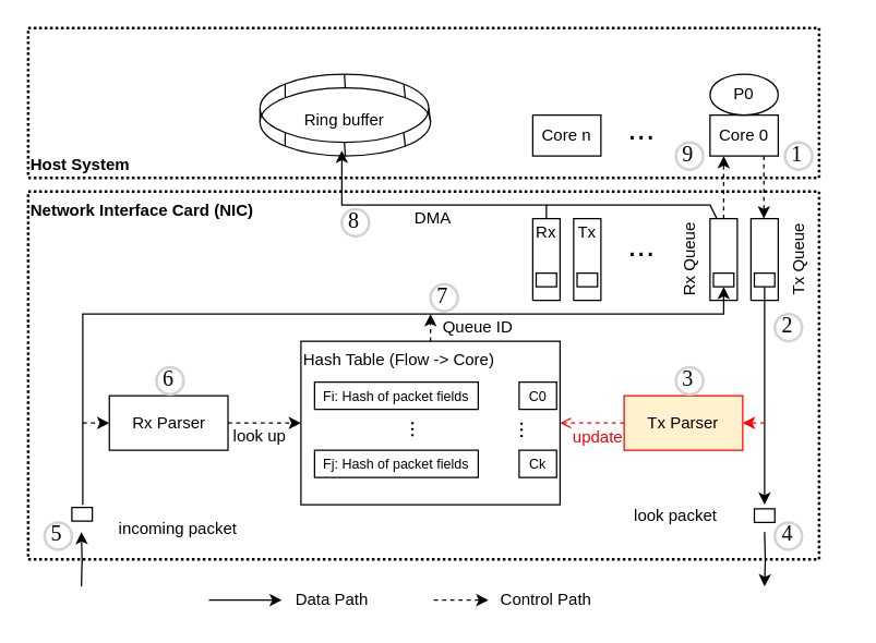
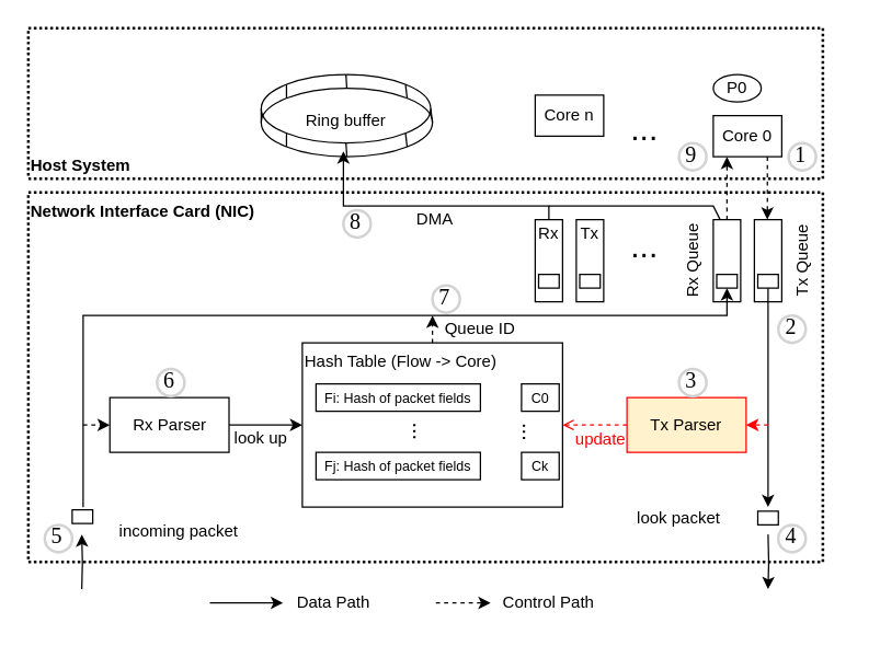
  <mxCell id="0" />
  <mxCell id="1" parent="0" />
  <mxCell id="2" value="&lt;b&gt;Host System&lt;/b&gt;" style="rounded=0;whiteSpace=wrap;html=1;dashed=1;dashPattern=1 1;strokeWidth=2;fillColor=none;verticalAlign=bottom;align=left;" vertex="1" parent="1"><mxGeometry x="20" y="20" width="580" height="110" as="geometry" /></mxCell>
  <mxCell id="3" value="&lt;font style=&quot;font-size: 12px&quot;&gt;&lt;b&gt;Network Interface Card (NIC)&lt;/b&gt;&lt;/font&gt;" style="rounded=0;whiteSpace=wrap;html=1;fillColor=none;verticalAlign=top;dashed=1;dashPattern=1 1;strokeWidth=2;align=left;" vertex="1" parent="1"><mxGeometry x="20" y="140" width="580" height="270" as="geometry" /></mxCell>
  <mxCell id="4" value="" style="ellipse;whiteSpace=wrap;html=1;verticalAlign=top;fillColor=none;" vertex="1" parent="1"><mxGeometry x="190" y="64" width="125" height="50" as="geometry" /></mxCell>
  <mxCell id="5" style="edgeStyle=none;rounded=0;orthogonalLoop=1;jettySize=auto;html=1;entryX=0.5;entryY=0;entryDx=0;entryDy=0;fontSize=16;fontColor=#000000;endArrow=classic;endFill=1;strokeColor=#000000;dashed=1;exitX=0.5;exitY=0;exitDx=0;exitDy=0;" edge="1" parent="1" source="9"><mxGeometry relative="1" as="geometry"><mxPoint x="530" y="114" as="targetPoint" /></mxGeometry></mxCell>
  <mxCell id="6" value="Core 0" style="rounded=0;whiteSpace=wrap;html=1;" vertex="1" parent="1"><mxGeometry x="520" y="84" width="50" height="30" as="geometry" /></mxCell>
- <mxCell id="7" value="P0" style="ellipse;whiteSpace=wrap;html=1;" vertex="1" parent="1"><mxGeometry x="520" y="54" width="50" height="30" as="geometry" /></mxCell>
+ <mxCell id="7" value="P0" style="ellipse;whiteSpace=wrap;html=1;" vertex="1" parent="1"><mxGeometry x="520" y="54" width="35" height="20" as="geometry" /></mxCell>
  <mxCell id="8" style="edgeStyle=none;rounded=0;orthogonalLoop=1;jettySize=auto;html=1;exitX=0.25;exitY=0;exitDx=0;exitDy=0;fontSize=16;fontColor=#000000;endArrow=none;endFill=0;strokeColor=#000000;" edge="1" parent="1" source="9"><mxGeometry relative="1" as="geometry"><mxPoint x="400" y="150" as="targetPoint" /><Array as="points"><mxPoint x="520" y="150" /></Array></mxGeometry></mxCell>
  <mxCell id="9" value="" style="rounded=0;whiteSpace=wrap;html=1;fontStyle=0" vertex="1" parent="1"><mxGeometry x="520" y="160" width="20" height="60" as="geometry" /></mxCell>
  <mxCell id="10" value="" style="rounded=0;whiteSpace=wrap;html=1;fontStyle=0" vertex="1" parent="1"><mxGeometry x="550" y="160" width="20" height="60" as="geometry" /></mxCell>
  <mxCell id="11" value="Rx Queue" style="text;html=1;strokeColor=none;fillColor=none;align=center;verticalAlign=middle;whiteSpace=wrap;rounded=0;rotation=-90;" vertex="1" parent="1"><mxGeometry x="470" y="180" width="70" height="20" as="geometry" /></mxCell>
  <mxCell id="12" value="Tx Queue" style="text;html=1;strokeColor=none;fillColor=none;align=center;verticalAlign=middle;whiteSpace=wrap;rounded=0;rotation=-90;" vertex="1" parent="1"><mxGeometry x="550" y="180" width="70" height="20" as="geometry" /></mxCell>
  <mxCell id="13" value="" style="rounded=0;whiteSpace=wrap;html=1;" vertex="1" parent="1"><mxGeometry x="522.5" y="200" width="15" height="10" as="geometry" /></mxCell>
  <mxCell id="14" style="rounded=0;orthogonalLoop=1;jettySize=auto;html=1;" edge="1" parent="1" source="15"><mxGeometry relative="1" as="geometry"><mxPoint x="560" y="370" as="targetPoint" /><Array as="points"><mxPoint x="560" y="310" /></Array></mxGeometry></mxCell>
  <mxCell id="15" value="" style="rounded=0;whiteSpace=wrap;html=1;" vertex="1" parent="1"><mxGeometry x="552.5" y="200" width="15" height="10" as="geometry" /></mxCell>
  <mxCell id="16" style="edgeStyle=none;rounded=0;orthogonalLoop=1;jettySize=auto;html=1;exitX=0.5;exitY=0;exitDx=0;exitDy=0;dashed=1;" edge="1" parent="1" source="17"><mxGeometry relative="1" as="geometry"><mxPoint x="315" y="230" as="targetPoint" /></mxGeometry></mxCell>
  <mxCell id="17" value="Hash Table (Flow -&amp;gt; Core)" style="rounded=0;whiteSpace=wrap;html=1;align=left;verticalAlign=top;fontStyle=0" vertex="1" parent="1"><mxGeometry x="220" y="250" width="190" height="120" as="geometry" /></mxCell>
  <mxCell id="18" style="edgeStyle=orthogonalEdgeStyle;rounded=0;orthogonalLoop=1;jettySize=auto;html=1;" edge="1" parent="1"><mxGeometry relative="1" as="geometry"><mxPoint x="560" y="430" as="targetPoint" /><mxPoint x="560" y="390" as="sourcePoint" /></mxGeometry></mxCell>
  <mxCell id="19" value="" style="rounded=0;whiteSpace=wrap;html=1;" vertex="1" parent="1"><mxGeometry x="552.5" y="373" width="15" height="10" as="geometry" /></mxCell>
  <mxCell id="20" style="edgeStyle=none;rounded=0;orthogonalLoop=1;jettySize=auto;html=1;entryX=1;entryY=0.5;entryDx=0;entryDy=0;dashed=1;strokeColor=#FF0000;" edge="1" parent="1" target="22"><mxGeometry relative="1" as="geometry"><mxPoint x="484" y="370" as="targetPoint" /><mxPoint x="560" y="310" as="sourcePoint" /></mxGeometry></mxCell>
  <mxCell id="21" style="edgeStyle=none;rounded=0;orthogonalLoop=1;jettySize=auto;html=1;exitX=0;exitY=0.5;exitDx=0;exitDy=0;entryX=1;entryY=0.5;entryDx=0;entryDy=0;dashed=1;strokeColor=#FF0000;endArrow=open;" edge="1" parent="1" source="22" target="17"><mxGeometry relative="1" as="geometry" /></mxCell>
  <mxCell id="22" value="Tx Parser" style="rounded=0;whiteSpace=wrap;html=1;strokeColor=#FF0000;fontStyle=0;perimeterSpacing=0;fillColor=#fff2cc;" vertex="1" parent="1"><mxGeometry x="457" y="290" width="87" height="40" as="geometry" /></mxCell>
  <mxCell id="23" value="" style="rounded=0;whiteSpace=wrap;html=1;" vertex="1" parent="1"><mxGeometry x="52" y="372" width="15" height="10" as="geometry" /></mxCell>
  <mxCell id="24" style="edgeStyle=none;rounded=0;orthogonalLoop=1;jettySize=auto;html=1;dashed=1;entryX=0;entryY=0.5;entryDx=0;entryDy=0;" edge="1" parent="1" target="26"><mxGeometry relative="1" as="geometry"><mxPoint x="60" y="310" as="targetPoint" /><mxPoint x="60" y="310" as="sourcePoint" /></mxGeometry></mxCell>
- <mxCell id="25" style="edgeStyle=none;rounded=0;orthogonalLoop=1;jettySize=auto;html=1;exitX=1;exitY=0.5;exitDx=0;exitDy=0;entryX=0;entryY=0.5;entryDx=0;entryDy=0;dashed=1;" edge="1" parent="1" source="26" target="17"><mxGeometry relative="1" as="geometry" /></mxCell>
+ <mxCell id="25" style="edgeStyle=none;rounded=0;orthogonalLoop=1;jettySize=auto;html=1;exitX=1;exitY=0.5;exitDx=0;exitDy=0;entryX=0;entryY=0.5;entryDx=0;entryDy=0;dashed=0;" edge="1" parent="1" source="26" target="17"><mxGeometry relative="1" as="geometry" /></mxCell>
  <mxCell id="26" value="Rx Parser" style="rounded=0;whiteSpace=wrap;html=1;fontStyle=0" vertex="1" parent="1"><mxGeometry x="79.5" y="290" width="87" height="40" as="geometry" /></mxCell>
  <mxCell id="27" style="rounded=0;orthogonalLoop=1;jettySize=auto;html=1;entryX=0.5;entryY=1;entryDx=0;entryDy=0;" edge="1" parent="1" target="13"><mxGeometry relative="1" as="geometry"><mxPoint x="60" y="320" as="sourcePoint" /><mxPoint x="70" y="390" as="targetPoint" /><Array as="points"><mxPoint x="60" y="370" /><mxPoint x="60" y="230" /><mxPoint x="530" y="230" /></Array></mxGeometry></mxCell>
  <mxCell id="28" style="edgeStyle=orthogonalEdgeStyle;rounded=0;orthogonalLoop=1;jettySize=auto;html=1;" edge="1" parent="1"><mxGeometry relative="1" as="geometry"><mxPoint x="59" y="390" as="targetPoint" /><mxPoint x="59" y="430" as="sourcePoint" /></mxGeometry></mxCell>
- <mxCell id="29" value="Core n" style="rounded=0;whiteSpace=wrap;html=1;" vertex="1" parent="1"><mxGeometry x="390" y="84" width="50" height="30" as="geometry" /></mxCell>
+ <mxCell id="29" value="Core n" style="rounded=0;whiteSpace=wrap;html=1;" vertex="1" parent="1"><mxGeometry x="390" y="69" width="50" height="30" as="geometry" /></mxCell>
  <mxCell id="30" value="" style="rounded=0;whiteSpace=wrap;html=1;" vertex="1" parent="1"><mxGeometry x="390" y="160" width="20" height="60" as="geometry" /></mxCell>
  <mxCell id="31" value="" style="rounded=0;whiteSpace=wrap;html=1;fontStyle=0" vertex="1" parent="1"><mxGeometry x="420" y="160" width="20" height="60" as="geometry" /></mxCell>
  <mxCell id="32" value="" style="rounded=0;whiteSpace=wrap;html=1;" vertex="1" parent="1"><mxGeometry x="392.5" y="200" width="15" height="10" as="geometry" /></mxCell>
  <mxCell id="33" value="" style="rounded=0;whiteSpace=wrap;html=1;" vertex="1" parent="1"><mxGeometry x="422.5" y="200" width="15" height="10" as="geometry" /></mxCell>
  <mxCell id="34" value="&lt;font style=&quot;font-size: 24px&quot;&gt;...&lt;/font&gt;" style="text;html=1;strokeColor=none;fillColor=none;align=center;verticalAlign=middle;whiteSpace=wrap;rounded=0;" vertex="1" parent="1"><mxGeometry x="450" y="84" width="40" height="20" as="geometry" /></mxCell>
  <mxCell id="35" value="&lt;font style=&quot;font-size: 24px&quot;&gt;...&lt;/font&gt;" style="text;html=1;strokeColor=none;fillColor=none;align=center;verticalAlign=middle;whiteSpace=wrap;rounded=0;" vertex="1" parent="1"><mxGeometry x="450" y="170" width="40" height="20" as="geometry" /></mxCell>
  <mxCell id="36" style="edgeStyle=none;rounded=0;orthogonalLoop=1;jettySize=auto;html=1;exitX=0.5;exitY=0;exitDx=0;exitDy=0;entryX=0.5;entryY=0;entryDx=0;entryDy=0;endArrow=none;endFill=0;" edge="1" parent="1" source="44" target="4"><mxGeometry relative="1" as="geometry" /></mxCell>
  <mxCell id="37" style="edgeStyle=none;rounded=0;orthogonalLoop=1;jettySize=auto;html=1;exitX=1;exitY=0;exitDx=0;exitDy=0;entryX=1;entryY=0;entryDx=0;entryDy=0;endArrow=none;endFill=0;" edge="1" parent="1" source="44" target="4"><mxGeometry relative="1" as="geometry" /></mxCell>
  <mxCell id="38" style="edgeStyle=none;rounded=0;orthogonalLoop=1;jettySize=auto;html=1;exitX=1;exitY=0.5;exitDx=0;exitDy=0;entryX=1;entryY=0.5;entryDx=0;entryDy=0;endArrow=none;endFill=0;" edge="1" parent="1" source="44" target="4"><mxGeometry relative="1" as="geometry" /></mxCell>
  <mxCell id="39" style="edgeStyle=none;rounded=0;orthogonalLoop=1;jettySize=auto;html=1;exitX=1;exitY=1;exitDx=0;exitDy=0;entryX=1;entryY=1;entryDx=0;entryDy=0;endArrow=none;endFill=0;" edge="1" parent="1" source="44" target="4"><mxGeometry relative="1" as="geometry" /></mxCell>
  <mxCell id="40" style="edgeStyle=none;rounded=0;orthogonalLoop=1;jettySize=auto;html=1;exitX=0.5;exitY=1;exitDx=0;exitDy=0;entryX=0.5;entryY=1;entryDx=0;entryDy=0;endArrow=none;endFill=0;" edge="1" parent="1" source="44" target="4"><mxGeometry relative="1" as="geometry" /></mxCell>
  <mxCell id="41" style="edgeStyle=none;rounded=0;orthogonalLoop=1;jettySize=auto;html=1;exitX=0;exitY=1;exitDx=0;exitDy=0;entryX=0;entryY=1;entryDx=0;entryDy=0;endArrow=none;endFill=0;" edge="1" parent="1" source="44" target="4"><mxGeometry relative="1" as="geometry" /></mxCell>
  <mxCell id="42" style="edgeStyle=none;rounded=0;orthogonalLoop=1;jettySize=auto;html=1;exitX=0;exitY=0.5;exitDx=0;exitDy=0;entryX=0;entryY=0.5;entryDx=0;entryDy=0;endArrow=none;endFill=0;" edge="1" parent="1" source="44" target="4"><mxGeometry relative="1" as="geometry" /></mxCell>
  <mxCell id="43" style="edgeStyle=none;rounded=0;orthogonalLoop=1;jettySize=auto;html=1;exitX=0;exitY=0;exitDx=0;exitDy=0;entryX=0;entryY=0;entryDx=0;entryDy=0;endArrow=none;endFill=0;" edge="1" parent="1" source="44" target="4"><mxGeometry relative="1" as="geometry" /></mxCell>
  <mxCell id="44" value="" style="ellipse;whiteSpace=wrap;html=1;fillColor=none;verticalAlign=top;" vertex="1" parent="1"><mxGeometry x="190" y="54" width="123.75" height="50" as="geometry" /></mxCell>
  <mxCell id="45" value="Ring buffer" style="text;html=1;strokeColor=none;fillColor=none;align=center;verticalAlign=middle;whiteSpace=wrap;rounded=0;" vertex="1" parent="1"><mxGeometry x="217" y="78" width="70" height="20" as="geometry" /></mxCell>
  <mxCell id="46" value="Tx" style="text;html=1;strokeColor=none;fillColor=none;align=center;verticalAlign=middle;whiteSpace=wrap;rounded=0;" vertex="1" parent="1"><mxGeometry x="410" y="160" width="40" height="20" as="geometry" /></mxCell>
  <mxCell id="47" style="edgeStyle=none;rounded=0;orthogonalLoop=1;jettySize=auto;html=1;exitX=0.5;exitY=0;exitDx=0;exitDy=0;endArrow=classic;endFill=1;" edge="1" parent="1" source="48"><mxGeometry relative="1" as="geometry"><mxPoint x="250" y="110" as="targetPoint" /><Array as="points"><mxPoint x="400" y="150" /><mxPoint x="250" y="150" /></Array></mxGeometry></mxCell>
  <mxCell id="48" value="Rx" style="text;html=1;strokeColor=none;fillColor=none;align=center;verticalAlign=middle;whiteSpace=wrap;rounded=0;fontStyle=0" vertex="1" parent="1"><mxGeometry x="380" y="160" width="40" height="20" as="geometry" /></mxCell>
  <mxCell id="49" value="&lt;font style=&quot;font-size: 10px&quot;&gt;Fi: Hash of packet fields&lt;/font&gt;" style="rounded=0;whiteSpace=wrap;html=1;strokeWidth=1;fillColor=none;align=center;verticalAlign=middle;" vertex="1" parent="1"><mxGeometry x="230" y="280" width="120" height="20" as="geometry" /></mxCell>
  <mxCell id="50" value="C0" style="rounded=0;whiteSpace=wrap;html=1;strokeWidth=1;fillColor=none;align=center;verticalAlign=middle;fontSize=10;" vertex="1" parent="1"><mxGeometry x="380" y="280" width="27.5" height="20" as="geometry" /></mxCell>
  <mxCell id="51" value="Ck" style="rounded=0;whiteSpace=wrap;html=1;strokeWidth=1;fillColor=none;align=center;verticalAlign=middle;fontSize=10;" vertex="1" parent="1"><mxGeometry x="380" y="330" width="27.5" height="20" as="geometry" /></mxCell>
  <mxCell id="52" value="incoming packet" style="text;html=1;strokeColor=none;fillColor=none;align=center;verticalAlign=middle;whiteSpace=wrap;rounded=0;" vertex="1" parent="1"><mxGeometry x="85" y="378" width="90" height="20" as="geometry" /></mxCell>
  <mxCell id="53" value="look packet" style="text;html=1;strokeColor=none;fillColor=none;align=center;verticalAlign=middle;whiteSpace=wrap;rounded=0;" vertex="1" parent="1"><mxGeometry x="450" y="368" width="90" height="20" as="geometry" /></mxCell>
  <mxCell id="54" value="&lt;font style=&quot;font-size: 10px&quot;&gt;Fj: Hash of packet fields&lt;/font&gt;" style="rounded=0;whiteSpace=wrap;html=1;strokeWidth=1;fillColor=none;align=center;verticalAlign=middle;" vertex="1" parent="1"><mxGeometry x="230" y="330" width="120" height="20" as="geometry" /></mxCell>
  <mxCell id="55" value="&lt;font style=&quot;font-size: 16px;&quot;&gt;...&lt;/font&gt;" style="text;html=1;strokeColor=none;fillColor=none;align=center;verticalAlign=middle;whiteSpace=wrap;rounded=0;rotation=90;fontSize=16;" vertex="1" parent="1"><mxGeometry x="287" y="305" width="40" height="20" as="geometry" /></mxCell>
  <mxCell id="56" value="&lt;font style=&quot;font-size: 16px;&quot;&gt;...&lt;/font&gt;" style="text;html=1;strokeColor=none;fillColor=none;align=center;verticalAlign=middle;whiteSpace=wrap;rounded=0;rotation=90;fontSize=16;" vertex="1" parent="1"><mxGeometry x="367.5" y="305" width="40" height="20" as="geometry" /></mxCell>
  <mxCell id="57" value="1" style="ellipse;whiteSpace=wrap;html=1;aspect=fixed;strokeWidth=2;fontFamily=Tahoma;spacingBottom=4;spacingRight=2;strokeColor=#d3d3d3;fontSize=16;fillColor=none;align=center;verticalAlign=middle;" vertex="1" parent="1"><mxGeometry x="575" y="104" width="20" height="20" as="geometry" /></mxCell>
  <mxCell id="58" value="2" style="ellipse;whiteSpace=wrap;html=1;aspect=fixed;strokeWidth=2;fontFamily=Tahoma;spacingBottom=4;spacingRight=2;strokeColor=#d3d3d3;fontSize=16;fillColor=none;align=center;verticalAlign=middle;" vertex="1" parent="1"><mxGeometry x="567.5" y="230" width="20" height="20" as="geometry" /></mxCell>
  <mxCell id="59" value="4" style="ellipse;whiteSpace=wrap;html=1;aspect=fixed;strokeWidth=2;fontFamily=Tahoma;spacingBottom=4;spacingRight=2;strokeColor=#d3d3d3;fontSize=16;fillColor=none;align=center;verticalAlign=middle;" vertex="1" parent="1"><mxGeometry x="567.5" y="383" width="20" height="20" as="geometry" /></mxCell>
  <mxCell id="60" value="5" style="ellipse;whiteSpace=wrap;html=1;aspect=fixed;strokeWidth=2;fontFamily=Tahoma;spacingBottom=4;spacingRight=2;strokeColor=#d3d3d3;fontSize=16;fillColor=none;align=center;verticalAlign=middle;" vertex="1" parent="1"><mxGeometry x="32" y="383" width="20" height="20" as="geometry" /></mxCell>
  <mxCell id="61" value="6" style="ellipse;whiteSpace=wrap;html=1;aspect=fixed;strokeWidth=2;fontFamily=Tahoma;spacingBottom=4;spacingRight=2;strokeColor=#d3d3d3;fontSize=16;fillColor=none;align=center;verticalAlign=middle;" vertex="1" parent="1"><mxGeometry x="114" y="269" width="20" height="20" as="geometry" /></mxCell>
  <mxCell id="62" value="7" style="ellipse;whiteSpace=wrap;html=1;aspect=fixed;strokeWidth=2;fontFamily=Tahoma;spacingBottom=4;spacingRight=2;strokeColor=#d3d3d3;fontSize=16;fillColor=none;align=center;verticalAlign=middle;" vertex="1" parent="1"><mxGeometry x="315" y="208" width="20" height="20" as="geometry" /></mxCell>
  <mxCell id="63" value="3" style="ellipse;whiteSpace=wrap;html=1;aspect=fixed;strokeWidth=2;fontFamily=Tahoma;spacingBottom=4;spacingRight=2;strokeColor=#d3d3d3;fontSize=16;fillColor=none;align=center;verticalAlign=middle;" vertex="1" parent="1"><mxGeometry x="495" y="269" width="20" height="20" as="geometry" /></mxCell>
  <mxCell id="64" value="8" style="ellipse;whiteSpace=wrap;html=1;aspect=fixed;strokeWidth=2;fontFamily=Tahoma;spacingBottom=4;spacingRight=2;strokeColor=#d3d3d3;fontSize=16;fillColor=none;align=center;verticalAlign=middle;" vertex="1" parent="1"><mxGeometry x="250" y="153" width="20" height="20" as="geometry" /></mxCell>
  <mxCell id="65" style="edgeStyle=orthogonalEdgeStyle;rounded=0;orthogonalLoop=1;jettySize=auto;html=1;" edge="1" parent="1"><mxGeometry relative="1" as="geometry"><mxPoint x="206" y="440" as="targetPoint" /><mxPoint x="152.5" y="440" as="sourcePoint" /></mxGeometry></mxCell>
  <mxCell id="66" style="edgeStyle=none;rounded=0;orthogonalLoop=1;jettySize=auto;html=1;dashed=1;entryX=0;entryY=0.5;entryDx=0;entryDy=0;" edge="1" parent="1"><mxGeometry relative="1" as="geometry"><mxPoint x="357.5" y="440" as="targetPoint" /><mxPoint x="317.5" y="440" as="sourcePoint" /></mxGeometry></mxCell>
  <mxCell id="67" value="Data Path" style="text;html=1;strokeColor=none;fillColor=none;align=center;verticalAlign=middle;whiteSpace=wrap;rounded=0;fontSize=12;" vertex="1" parent="1"><mxGeometry x="202.5" y="430" width="80" height="20" as="geometry" /></mxCell>
  <mxCell id="68" value="Control Path" style="text;html=1;strokeColor=none;fillColor=none;align=center;verticalAlign=middle;whiteSpace=wrap;rounded=0;fontSize=12;" vertex="1" parent="1"><mxGeometry x="360" y="430" width="80" height="20" as="geometry" /></mxCell>
  <mxCell id="69" value="look up" style="text;html=1;strokeColor=none;fillColor=none;align=center;verticalAlign=middle;whiteSpace=wrap;rounded=0;fontSize=12;" vertex="1" parent="1"><mxGeometry x="160" y="310" width="60" height="20" as="geometry" /></mxCell>
  <mxCell id="70" value="update" style="text;html=1;strokeColor=none;fillColor=none;align=center;verticalAlign=middle;whiteSpace=wrap;rounded=0;fontSize=12;fontColor=#FF0000;" vertex="1" parent="1"><mxGeometry x="407.5" y="311" width="60" height="20" as="geometry" /></mxCell>
  <mxCell id="71" value="Queue ID" style="text;html=1;strokeColor=none;fillColor=none;align=center;verticalAlign=middle;whiteSpace=wrap;rounded=0;fontSize=12;" vertex="1" parent="1"><mxGeometry x="320" y="230" width="60" height="20" as="geometry" /></mxCell>
  <mxCell id="72" value="DMA" style="text;html=1;strokeColor=none;fillColor=none;align=center;verticalAlign=middle;whiteSpace=wrap;rounded=0;fontSize=12;" vertex="1" parent="1"><mxGeometry x="287" y="150" width="60" height="20" as="geometry" /></mxCell>
  <mxCell id="73" value="9" style="ellipse;whiteSpace=wrap;html=1;aspect=fixed;strokeWidth=2;fontFamily=Tahoma;spacingBottom=4;spacingRight=2;strokeColor=#d3d3d3;fontSize=16;fillColor=none;align=center;verticalAlign=middle;" vertex="1" parent="1"><mxGeometry x="495" y="104" width="20" height="20" as="geometry" /></mxCell>
  <mxCell id="74" style="edgeStyle=none;rounded=0;orthogonalLoop=1;jettySize=auto;html=1;entryX=0.5;entryY=0;entryDx=0;entryDy=0;fontSize=16;fontColor=#000000;endArrow=classic;endFill=1;strokeColor=#000000;dashed=1;exitX=0.5;exitY=0;exitDx=0;exitDy=0;" edge="1" parent="1"><mxGeometry relative="1" as="geometry"><mxPoint x="559.5" y="114" as="sourcePoint" /><mxPoint x="559.5" y="160" as="targetPoint" /></mxGeometry></mxCell>
